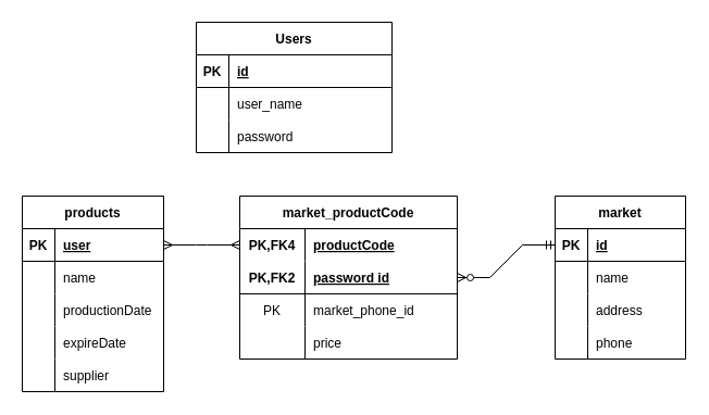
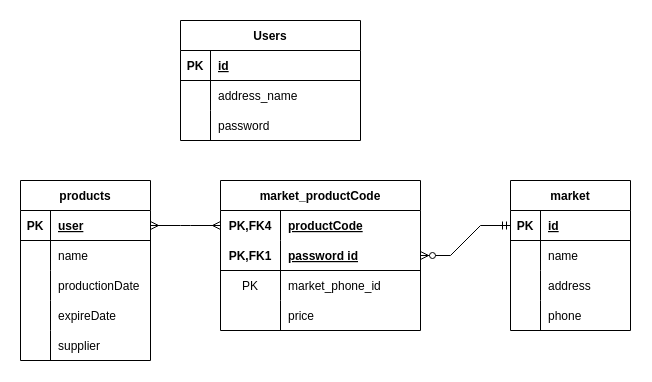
  <mxCell id="0" />
  <mxCell id="1" parent="0" />
  <mxCell id="2" value="Users" style="shape=table;startSize=30;container=1;collapsible=1;childLayout=tableLayout;fixedRows=1;rowLines=0;fontStyle=1;align=center;resizeLast=1;" vertex="1" parent="1"><mxGeometry x="180" y="20" width="180" height="120" as="geometry" /></mxCell>
  <mxCell id="3" value="" style="shape=tableRow;horizontal=0;startSize=0;swimlaneHead=0;swimlaneBody=0;fillColor=none;collapsible=0;dropTarget=0;points=[[0,0.5],[1,0.5]];portConstraint=eastwest;top=0;left=0;right=0;bottom=1;" vertex="1" parent="2"><mxGeometry y="30" width="180" height="30" as="geometry" /></mxCell>
  <mxCell id="4" value="PK" style="shape=partialRectangle;connectable=0;fillColor=none;top=0;left=0;bottom=0;right=0;fontStyle=1;overflow=hidden;" vertex="1" parent="3"><mxGeometry width="30" height="30" as="geometry"><mxRectangle width="30" height="30" as="alternateBounds" /></mxGeometry></mxCell>
  <mxCell id="5" value="id" style="shape=partialRectangle;connectable=0;fillColor=none;top=0;left=0;bottom=0;right=0;align=left;spacingLeft=6;fontStyle=5;overflow=hidden;" vertex="1" parent="3"><mxGeometry x="30" width="150" height="30" as="geometry"><mxRectangle width="150" height="30" as="alternateBounds" /></mxGeometry></mxCell>
  <mxCell id="6" value="" style="shape=tableRow;horizontal=0;startSize=0;swimlaneHead=0;swimlaneBody=0;fillColor=none;collapsible=0;dropTarget=0;points=[[0,0.5],[1,0.5]];portConstraint=eastwest;top=0;left=0;right=0;bottom=0;" vertex="1" parent="2"><mxGeometry y="60" width="180" height="30" as="geometry" /></mxCell>
  <mxCell id="7" value="" style="shape=partialRectangle;connectable=0;fillColor=none;top=0;left=0;bottom=0;right=0;editable=1;overflow=hidden;" vertex="1" parent="6"><mxGeometry width="30" height="30" as="geometry"><mxRectangle width="30" height="30" as="alternateBounds" /></mxGeometry></mxCell>
- <mxCell id="8" value="user_name" style="shape=partialRectangle;connectable=0;fillColor=none;top=0;left=0;bottom=0;right=0;align=left;spacingLeft=6;overflow=hidden;" vertex="1" parent="6"><mxGeometry x="30" width="150" height="30" as="geometry"><mxRectangle width="150" height="30" as="alternateBounds" /></mxGeometry></mxCell>
+ <mxCell id="8" value="address_name" style="shape=partialRectangle;connectable=0;fillColor=none;top=0;left=0;bottom=0;right=0;align=left;spacingLeft=6;overflow=hidden;" vertex="1" parent="6"><mxGeometry x="30" width="150" height="30" as="geometry"><mxRectangle width="150" height="30" as="alternateBounds" /></mxGeometry></mxCell>
  <mxCell id="9" value="" style="shape=tableRow;horizontal=0;startSize=0;swimlaneHead=0;swimlaneBody=0;fillColor=none;collapsible=0;dropTarget=0;points=[[0,0.5],[1,0.5]];portConstraint=eastwest;top=0;left=0;right=0;bottom=0;" vertex="1" parent="2"><mxGeometry y="90" width="180" height="30" as="geometry" /></mxCell>
  <mxCell id="10" value="" style="shape=partialRectangle;connectable=0;fillColor=none;top=0;left=0;bottom=0;right=0;editable=1;overflow=hidden;" vertex="1" parent="9"><mxGeometry width="30" height="30" as="geometry"><mxRectangle width="30" height="30" as="alternateBounds" /></mxGeometry></mxCell>
  <mxCell id="11" value="password" style="shape=partialRectangle;connectable=0;fillColor=none;top=0;left=0;bottom=0;right=0;align=left;spacingLeft=6;overflow=hidden;" vertex="1" parent="9"><mxGeometry x="30" width="150" height="30" as="geometry"><mxRectangle width="150" height="30" as="alternateBounds" /></mxGeometry></mxCell>
  <mxCell id="12" value="products" style="shape=table;startSize=30;container=1;collapsible=1;childLayout=tableLayout;fixedRows=1;rowLines=0;fontStyle=1;align=center;resizeLast=1;" vertex="1" parent="1"><mxGeometry x="20" y="180" width="130" height="180" as="geometry" /></mxCell>
  <mxCell id="13" value="" style="shape=tableRow;horizontal=0;startSize=0;swimlaneHead=0;swimlaneBody=0;fillColor=none;collapsible=0;dropTarget=0;points=[[0,0.5],[1,0.5]];portConstraint=eastwest;top=0;left=0;right=0;bottom=1;" vertex="1" parent="12"><mxGeometry y="30" width="130" height="30" as="geometry" /></mxCell>
  <mxCell id="14" value="PK" style="shape=partialRectangle;connectable=0;fillColor=none;top=0;left=0;bottom=0;right=0;fontStyle=1;overflow=hidden;" vertex="1" parent="13"><mxGeometry width="30" height="30" as="geometry"><mxRectangle width="30" height="30" as="alternateBounds" /></mxGeometry></mxCell>
  <mxCell id="15" value="user" style="shape=partialRectangle;connectable=0;fillColor=none;top=0;left=0;bottom=0;right=0;align=left;spacingLeft=6;fontStyle=5;overflow=hidden;" vertex="1" parent="13"><mxGeometry x="30" width="100" height="30" as="geometry"><mxRectangle width="100" height="30" as="alternateBounds" /></mxGeometry></mxCell>
  <mxCell id="16" value="" style="shape=tableRow;horizontal=0;startSize=0;swimlaneHead=0;swimlaneBody=0;fillColor=none;collapsible=0;dropTarget=0;points=[[0,0.5],[1,0.5]];portConstraint=eastwest;top=0;left=0;right=0;bottom=0;" vertex="1" parent="12"><mxGeometry y="60" width="130" height="30" as="geometry" /></mxCell>
  <mxCell id="17" value="" style="shape=partialRectangle;connectable=0;fillColor=none;top=0;left=0;bottom=0;right=0;editable=1;overflow=hidden;" vertex="1" parent="16"><mxGeometry width="30" height="30" as="geometry"><mxRectangle width="30" height="30" as="alternateBounds" /></mxGeometry></mxCell>
  <mxCell id="18" value="name" style="shape=partialRectangle;connectable=0;fillColor=none;top=0;left=0;bottom=0;right=0;align=left;spacingLeft=6;overflow=hidden;" vertex="1" parent="16"><mxGeometry x="30" width="100" height="30" as="geometry"><mxRectangle width="100" height="30" as="alternateBounds" /></mxGeometry></mxCell>
  <mxCell id="19" value="" style="shape=tableRow;horizontal=0;startSize=0;swimlaneHead=0;swimlaneBody=0;fillColor=none;collapsible=0;dropTarget=0;points=[[0,0.5],[1,0.5]];portConstraint=eastwest;top=0;left=0;right=0;bottom=0;" vertex="1" parent="12"><mxGeometry y="90" width="130" height="30" as="geometry" /></mxCell>
  <mxCell id="20" value="" style="shape=partialRectangle;connectable=0;fillColor=none;top=0;left=0;bottom=0;right=0;editable=1;overflow=hidden;" vertex="1" parent="19"><mxGeometry width="30" height="30" as="geometry"><mxRectangle width="30" height="30" as="alternateBounds" /></mxGeometry></mxCell>
  <mxCell id="21" value="productionDate" style="shape=partialRectangle;connectable=0;fillColor=none;top=0;left=0;bottom=0;right=0;align=left;spacingLeft=6;overflow=hidden;" vertex="1" parent="19"><mxGeometry x="30" width="100" height="30" as="geometry"><mxRectangle width="100" height="30" as="alternateBounds" /></mxGeometry></mxCell>
  <mxCell id="22" value="" style="shape=tableRow;horizontal=0;startSize=0;swimlaneHead=0;swimlaneBody=0;fillColor=none;collapsible=0;dropTarget=0;points=[[0,0.5],[1,0.5]];portConstraint=eastwest;top=0;left=0;right=0;bottom=0;" vertex="1" parent="12"><mxGeometry y="120" width="130" height="30" as="geometry" /></mxCell>
  <mxCell id="23" value="" style="shape=partialRectangle;connectable=0;fillColor=none;top=0;left=0;bottom=0;right=0;editable=1;overflow=hidden;" vertex="1" parent="22"><mxGeometry width="30" height="30" as="geometry"><mxRectangle width="30" height="30" as="alternateBounds" /></mxGeometry></mxCell>
  <mxCell id="24" value="expireDate" style="shape=partialRectangle;connectable=0;fillColor=none;top=0;left=0;bottom=0;right=0;align=left;spacingLeft=6;overflow=hidden;" vertex="1" parent="22"><mxGeometry x="30" width="100" height="30" as="geometry"><mxRectangle width="100" height="30" as="alternateBounds" /></mxGeometry></mxCell>
  <mxCell id="25" value="" style="shape=tableRow;horizontal=0;startSize=0;swimlaneHead=0;swimlaneBody=0;fillColor=none;collapsible=0;dropTarget=0;points=[[0,0.5],[1,0.5]];portConstraint=eastwest;top=0;left=0;right=0;bottom=0;" vertex="1" parent="12"><mxGeometry y="150" width="130" height="30" as="geometry" /></mxCell>
  <mxCell id="26" value="" style="shape=partialRectangle;connectable=0;fillColor=none;top=0;left=0;bottom=0;right=0;editable=1;overflow=hidden;" vertex="1" parent="25"><mxGeometry width="30" height="30" as="geometry"><mxRectangle width="30" height="30" as="alternateBounds" /></mxGeometry></mxCell>
  <mxCell id="27" value="supplier" style="shape=partialRectangle;connectable=0;fillColor=none;top=0;left=0;bottom=0;right=0;align=left;spacingLeft=6;overflow=hidden;" vertex="1" parent="25"><mxGeometry x="30" width="100" height="30" as="geometry"><mxRectangle width="100" height="30" as="alternateBounds" /></mxGeometry></mxCell>
  <mxCell id="28" value="market" style="shape=table;startSize=30;container=1;collapsible=1;childLayout=tableLayout;fixedRows=1;rowLines=0;fontStyle=1;align=center;resizeLast=1;" vertex="1" parent="1"><mxGeometry x="510" y="180" width="120" height="150" as="geometry" /></mxCell>
  <mxCell id="29" value="" style="shape=tableRow;horizontal=0;startSize=0;swimlaneHead=0;swimlaneBody=0;fillColor=none;collapsible=0;dropTarget=0;points=[[0,0.5],[1,0.5]];portConstraint=eastwest;top=0;left=0;right=0;bottom=1;" vertex="1" parent="28"><mxGeometry y="30" width="120" height="30" as="geometry" /></mxCell>
  <mxCell id="30" value="PK" style="shape=partialRectangle;connectable=0;fillColor=none;top=0;left=0;bottom=0;right=0;fontStyle=1;overflow=hidden;" vertex="1" parent="29"><mxGeometry width="30" height="30" as="geometry"><mxRectangle width="30" height="30" as="alternateBounds" /></mxGeometry></mxCell>
  <mxCell id="31" value="id" style="shape=partialRectangle;connectable=0;fillColor=none;top=0;left=0;bottom=0;right=0;align=left;spacingLeft=6;fontStyle=5;overflow=hidden;" vertex="1" parent="29"><mxGeometry x="30" width="90" height="30" as="geometry"><mxRectangle width="90" height="30" as="alternateBounds" /></mxGeometry></mxCell>
  <mxCell id="32" value="" style="shape=tableRow;horizontal=0;startSize=0;swimlaneHead=0;swimlaneBody=0;fillColor=none;collapsible=0;dropTarget=0;points=[[0,0.5],[1,0.5]];portConstraint=eastwest;top=0;left=0;right=0;bottom=0;" vertex="1" parent="28"><mxGeometry y="60" width="120" height="30" as="geometry" /></mxCell>
  <mxCell id="33" value="" style="shape=partialRectangle;connectable=0;fillColor=none;top=0;left=0;bottom=0;right=0;editable=1;overflow=hidden;" vertex="1" parent="32"><mxGeometry width="30" height="30" as="geometry"><mxRectangle width="30" height="30" as="alternateBounds" /></mxGeometry></mxCell>
  <mxCell id="34" value="name" style="shape=partialRectangle;connectable=0;fillColor=none;top=0;left=0;bottom=0;right=0;align=left;spacingLeft=6;overflow=hidden;" vertex="1" parent="32"><mxGeometry x="30" width="90" height="30" as="geometry"><mxRectangle width="90" height="30" as="alternateBounds" /></mxGeometry></mxCell>
  <mxCell id="35" value="" style="shape=tableRow;horizontal=0;startSize=0;swimlaneHead=0;swimlaneBody=0;fillColor=none;collapsible=0;dropTarget=0;points=[[0,0.5],[1,0.5]];portConstraint=eastwest;top=0;left=0;right=0;bottom=0;" vertex="1" parent="28"><mxGeometry y="90" width="120" height="30" as="geometry" /></mxCell>
  <mxCell id="36" value="" style="shape=partialRectangle;connectable=0;fillColor=none;top=0;left=0;bottom=0;right=0;editable=1;overflow=hidden;" vertex="1" parent="35"><mxGeometry width="30" height="30" as="geometry"><mxRectangle width="30" height="30" as="alternateBounds" /></mxGeometry></mxCell>
  <mxCell id="37" value="address" style="shape=partialRectangle;connectable=0;fillColor=none;top=0;left=0;bottom=0;right=0;align=left;spacingLeft=6;overflow=hidden;" vertex="1" parent="35"><mxGeometry x="30" width="90" height="30" as="geometry"><mxRectangle width="90" height="30" as="alternateBounds" /></mxGeometry></mxCell>
  <mxCell id="38" value="" style="shape=tableRow;horizontal=0;startSize=0;swimlaneHead=0;swimlaneBody=0;fillColor=none;collapsible=0;dropTarget=0;points=[[0,0.5],[1,0.5]];portConstraint=eastwest;top=0;left=0;right=0;bottom=0;" vertex="1" parent="28"><mxGeometry y="120" width="120" height="30" as="geometry" /></mxCell>
  <mxCell id="39" value="" style="shape=partialRectangle;connectable=0;fillColor=none;top=0;left=0;bottom=0;right=0;editable=1;overflow=hidden;" vertex="1" parent="38"><mxGeometry width="30" height="30" as="geometry"><mxRectangle width="30" height="30" as="alternateBounds" /></mxGeometry></mxCell>
  <mxCell id="40" value="phone" style="shape=partialRectangle;connectable=0;fillColor=none;top=0;left=0;bottom=0;right=0;align=left;spacingLeft=6;overflow=hidden;" vertex="1" parent="38"><mxGeometry x="30" width="90" height="30" as="geometry"><mxRectangle width="90" height="30" as="alternateBounds" /></mxGeometry></mxCell>
  <mxCell id="41" value="market_productCode" style="shape=table;startSize=30;container=1;collapsible=1;childLayout=tableLayout;fixedRows=1;rowLines=0;fontStyle=1;align=center;resizeLast=1;" vertex="1" parent="1"><mxGeometry x="220" y="180" width="200" height="150" as="geometry" /></mxCell>
  <mxCell id="42" value="" style="shape=tableRow;horizontal=0;startSize=0;swimlaneHead=0;swimlaneBody=0;fillColor=none;collapsible=0;dropTarget=0;points=[[0,0.5],[1,0.5]];portConstraint=eastwest;top=0;left=0;right=0;bottom=0;" vertex="1" parent="41"><mxGeometry y="30" width="200" height="30" as="geometry" /></mxCell>
  <mxCell id="43" value="PK,FK4" style="shape=partialRectangle;connectable=0;fillColor=none;top=0;left=0;bottom=0;right=0;fontStyle=1;overflow=hidden;" vertex="1" parent="42"><mxGeometry width="60" height="30" as="geometry"><mxRectangle width="60" height="30" as="alternateBounds" /></mxGeometry></mxCell>
  <mxCell id="44" value="productCode" style="shape=partialRectangle;connectable=0;fillColor=none;top=0;left=0;bottom=0;right=0;align=left;spacingLeft=6;fontStyle=5;overflow=hidden;" vertex="1" parent="42"><mxGeometry x="60" width="140" height="30" as="geometry"><mxRectangle width="140" height="30" as="alternateBounds" /></mxGeometry></mxCell>
  <mxCell id="45" value="" style="shape=tableRow;horizontal=0;startSize=0;swimlaneHead=0;swimlaneBody=0;fillColor=none;collapsible=0;dropTarget=0;points=[[0,0.5],[1,0.5]];portConstraint=eastwest;top=0;left=0;right=0;bottom=1;" vertex="1" parent="41"><mxGeometry y="60" width="200" height="30" as="geometry" /></mxCell>
- <mxCell id="46" value="PK,FK2" style="shape=partialRectangle;connectable=0;fillColor=none;top=0;left=0;bottom=0;right=0;fontStyle=1;overflow=hidden;" vertex="1" parent="45"><mxGeometry width="60" height="30" as="geometry"><mxRectangle width="60" height="30" as="alternateBounds" /></mxGeometry></mxCell>
+ <mxCell id="46" value="PK,FK1" style="shape=partialRectangle;connectable=0;fillColor=none;top=0;left=0;bottom=0;right=0;fontStyle=1;overflow=hidden;" vertex="1" parent="45"><mxGeometry width="60" height="30" as="geometry"><mxRectangle width="60" height="30" as="alternateBounds" /></mxGeometry></mxCell>
  <mxCell id="47" value="password id" style="shape=partialRectangle;connectable=0;fillColor=none;top=0;left=0;bottom=0;right=0;align=left;spacingLeft=6;fontStyle=5;overflow=hidden;" vertex="1" parent="45"><mxGeometry x="60" width="140" height="30" as="geometry"><mxRectangle width="140" height="30" as="alternateBounds" /></mxGeometry></mxCell>
  <mxCell id="48" value="" style="shape=tableRow;horizontal=0;startSize=0;swimlaneHead=0;swimlaneBody=0;fillColor=none;collapsible=0;dropTarget=0;points=[[0,0.5],[1,0.5]];portConstraint=eastwest;top=0;left=0;right=0;bottom=0;" vertex="1" parent="41"><mxGeometry y="90" width="200" height="30" as="geometry" /></mxCell>
  <mxCell id="49" value="PK" style="shape=partialRectangle;connectable=0;fillColor=none;top=0;left=0;bottom=0;right=0;editable=1;overflow=hidden;" vertex="1" parent="48"><mxGeometry width="60" height="30" as="geometry"><mxRectangle width="60" height="30" as="alternateBounds" /></mxGeometry></mxCell>
  <mxCell id="50" value="market_phone_id" style="shape=partialRectangle;connectable=0;fillColor=none;top=0;left=0;bottom=0;right=0;align=left;spacingLeft=6;overflow=hidden;" vertex="1" parent="48"><mxGeometry x="60" width="140" height="30" as="geometry"><mxRectangle width="140" height="30" as="alternateBounds" /></mxGeometry></mxCell>
  <mxCell id="51" value="" style="shape=tableRow;horizontal=0;startSize=0;swimlaneHead=0;swimlaneBody=0;fillColor=none;collapsible=0;dropTarget=0;points=[[0,0.5],[1,0.5]];portConstraint=eastwest;top=0;left=0;right=0;bottom=0;" vertex="1" parent="41"><mxGeometry y="120" width="200" height="30" as="geometry" /></mxCell>
  <mxCell id="52" value="" style="shape=partialRectangle;connectable=0;fillColor=none;top=0;left=0;bottom=0;right=0;editable=1;overflow=hidden;" vertex="1" parent="51"><mxGeometry width="60" height="30" as="geometry"><mxRectangle width="60" height="30" as="alternateBounds" /></mxGeometry></mxCell>
  <mxCell id="53" value="price" style="shape=partialRectangle;connectable=0;fillColor=none;top=0;left=0;bottom=0;right=0;align=left;spacingLeft=6;overflow=hidden;" vertex="1" parent="51"><mxGeometry x="60" width="140" height="30" as="geometry"><mxRectangle width="140" height="30" as="alternateBounds" /></mxGeometry></mxCell>
  <mxCell id="54" value="" style="edgeStyle=entityRelationEdgeStyle;fontSize=12;html=1;endArrow=ERmany;startArrow=ERmany;rounded=0;" edge="1" parent="1" source="13" target="42"><mxGeometry width="100" height="100" relative="1" as="geometry"><mxPoint x="120" y="340" as="sourcePoint" /><mxPoint x="220" y="240" as="targetPoint" /></mxGeometry></mxCell>
  <mxCell id="55" value="" style="edgeStyle=entityRelationEdgeStyle;fontSize=12;html=1;endArrow=ERzeroToMany;startArrow=ERmandOne;rounded=0;entryX=1;entryY=0.5;entryDx=0;entryDy=0;" edge="1" parent="1" source="29" target="45"><mxGeometry width="100" height="100" relative="1" as="geometry"><mxPoint x="410" y="220" as="sourcePoint" /><mxPoint x="510" y="120" as="targetPoint" /></mxGeometry></mxCell>
